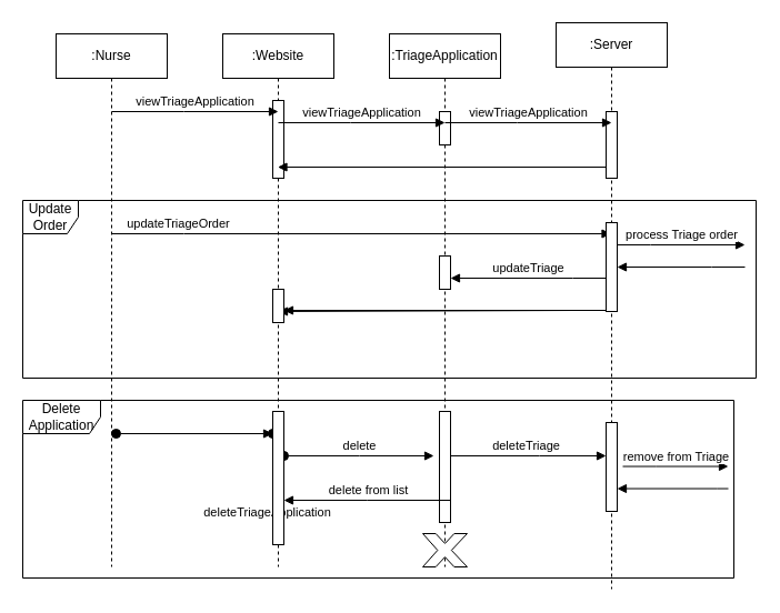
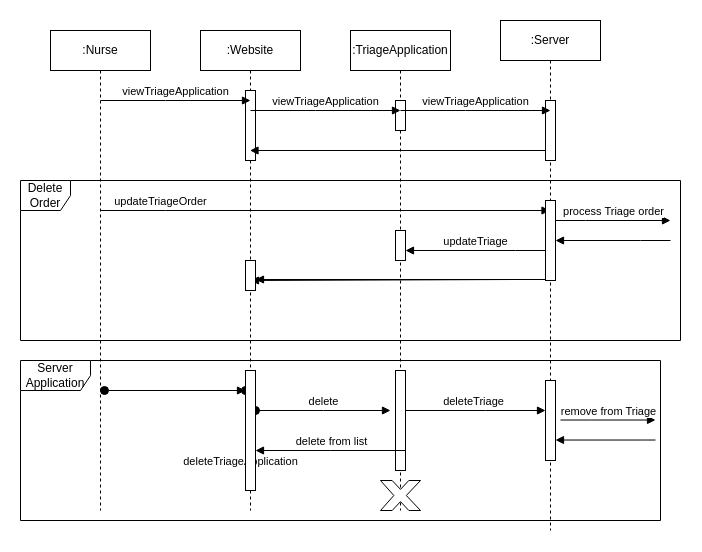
  <mxCell id="0" />
  <mxCell id="1" parent="0" />
  <mxCell id="2" value=":TriageApplication" style="shape=umlLifeline;perimeter=lifelinePerimeter;whiteSpace=wrap;html=1;container=0;dropTarget=0;collapsible=0;recursiveResize=0;outlineConnect=0;portConstraint=eastwest;newEdgeStyle={&quot;edgeStyle&quot;:&quot;elbowEdgeStyle&quot;,&quot;elbow&quot;:&quot;vertical&quot;,&quot;curved&quot;:0,&quot;rounded&quot;:0};" vertex="1" parent="1"><mxGeometry x="350" y="30" width="100" height="480" as="geometry" /></mxCell>
  <mxCell id="3" value="" style="html=1;points=[];perimeter=orthogonalPerimeter;outlineConnect=0;targetShapes=umlLifeline;portConstraint=eastwest;newEdgeStyle={&quot;edgeStyle&quot;:&quot;elbowEdgeStyle&quot;,&quot;elbow&quot;:&quot;vertical&quot;,&quot;curved&quot;:0,&quot;rounded&quot;:0};" vertex="1" parent="2"><mxGeometry x="45" y="70" width="10" height="30" as="geometry" /></mxCell>
  <mxCell id="4" value=":Server" style="shape=umlLifeline;perimeter=lifelinePerimeter;whiteSpace=wrap;html=1;container=0;dropTarget=0;collapsible=0;recursiveResize=0;outlineConnect=0;portConstraint=eastwest;newEdgeStyle={&quot;edgeStyle&quot;:&quot;elbowEdgeStyle&quot;,&quot;elbow&quot;:&quot;vertical&quot;,&quot;curved&quot;:0,&quot;rounded&quot;:0};" vertex="1" parent="1"><mxGeometry x="500" y="20" width="100" height="510" as="geometry" /></mxCell>
  <mxCell id="5" value="" style="html=1;points=[];perimeter=orthogonalPerimeter;outlineConnect=0;targetShapes=umlLifeline;portConstraint=eastwest;newEdgeStyle={&quot;edgeStyle&quot;:&quot;elbowEdgeStyle&quot;,&quot;elbow&quot;:&quot;vertical&quot;,&quot;curved&quot;:0,&quot;rounded&quot;:0};" vertex="1" parent="4"><mxGeometry x="45" y="80" width="10" height="60" as="geometry" /></mxCell>
  <mxCell id="6" value=":Website" style="shape=umlLifeline;perimeter=lifelinePerimeter;whiteSpace=wrap;html=1;container=0;dropTarget=0;collapsible=0;recursiveResize=0;outlineConnect=0;portConstraint=eastwest;newEdgeStyle={&quot;edgeStyle&quot;:&quot;elbowEdgeStyle&quot;,&quot;elbow&quot;:&quot;vertical&quot;,&quot;curved&quot;:0,&quot;rounded&quot;:0};" vertex="1" parent="1"><mxGeometry x="200" y="30" width="100" height="480" as="geometry" /></mxCell>
  <mxCell id="7" value="" style="html=1;points=[];perimeter=orthogonalPerimeter;outlineConnect=0;targetShapes=umlLifeline;portConstraint=eastwest;newEdgeStyle={&quot;edgeStyle&quot;:&quot;elbowEdgeStyle&quot;,&quot;elbow&quot;:&quot;vertical&quot;,&quot;curved&quot;:0,&quot;rounded&quot;:0};" vertex="1" parent="6"><mxGeometry x="45" y="60" width="10" height="70" as="geometry" /></mxCell>
  <mxCell id="8" value=":Nurse" style="shape=umlLifeline;perimeter=lifelinePerimeter;whiteSpace=wrap;html=1;container=0;dropTarget=0;collapsible=0;recursiveResize=0;outlineConnect=0;portConstraint=eastwest;newEdgeStyle={&quot;edgeStyle&quot;:&quot;elbowEdgeStyle&quot;,&quot;elbow&quot;:&quot;vertical&quot;,&quot;curved&quot;:0,&quot;rounded&quot;:0};" vertex="1" parent="1"><mxGeometry x="50" y="30" width="100" height="480" as="geometry" /></mxCell>
  <mxCell id="9" value="viewTriageApplication" style="html=1;verticalAlign=bottom;endArrow=block;edgeStyle=elbowEdgeStyle;elbow=vertical;curved=0;rounded=0;" edge="1" parent="1"><mxGeometry relative="1" as="geometry"><mxPoint x="100" y="100" as="sourcePoint" /><Array as="points"><mxPoint x="165" y="100" /></Array><mxPoint x="250" y="100" as="targetPoint" /></mxGeometry></mxCell>
  <mxCell id="10" value="viewTriageApplication" style="html=1;verticalAlign=bottom;endArrow=block;edgeStyle=elbowEdgeStyle;elbow=vertical;curved=0;rounded=0;" edge="1" parent="1"><mxGeometry relative="1" as="geometry"><mxPoint x="250" y="110" as="sourcePoint" /><Array as="points"><mxPoint x="315" y="110" /></Array><mxPoint x="400" y="110" as="targetPoint" /></mxGeometry></mxCell>
  <mxCell id="11" value="viewTriageApplication" style="html=1;verticalAlign=bottom;endArrow=block;edgeStyle=elbowEdgeStyle;elbow=vertical;curved=0;rounded=0;" edge="1" parent="1"><mxGeometry relative="1" as="geometry"><mxPoint x="400" y="110" as="sourcePoint" /><Array as="points"><mxPoint x="465" y="110" /></Array><mxPoint x="550" y="110" as="targetPoint" /></mxGeometry></mxCell>
  <mxCell id="12" value="" style="html=1;verticalAlign=bottom;endArrow=block;edgeStyle=elbowEdgeStyle;elbow=vertical;curved=0;rounded=0;" edge="1" parent="1" target="6"><mxGeometry x="0.003" relative="1" as="geometry"><mxPoint x="545.5" y="150" as="sourcePoint" /><Array as="points"><mxPoint x="470.5" y="150" /></Array><mxPoint x="390" y="150" as="targetPoint" /><mxPoint as="offset" /></mxGeometry></mxCell>
- <mxCell id="13" value="Update Order" style="shape=umlFrame;whiteSpace=wrap;html=1;pointerEvents=0;width=50;height=30;movable=1;resizable=1;rotatable=1;deletable=1;editable=1;locked=0;connectable=1;" vertex="1" parent="1"><mxGeometry x="20" y="180" width="660" height="160" as="geometry" /></mxCell>
+ <mxCell id="13" value="Delete Order" style="shape=umlFrame;whiteSpace=wrap;html=1;pointerEvents=0;width=50;height=30;movable=1;resizable=1;rotatable=1;deletable=1;editable=1;locked=0;connectable=1;" vertex="1" parent="1"><mxGeometry x="20" y="180" width="660" height="160" as="geometry" /></mxCell>
  <mxCell id="14" value="updateTriageOrder" style="html=1;verticalAlign=bottom;endArrow=block;edgeStyle=elbowEdgeStyle;elbow=vertical;curved=0;rounded=0;" edge="1" parent="1" target="4"><mxGeometry x="-0.733" relative="1" as="geometry"><mxPoint x="100" y="210" as="sourcePoint" /><Array as="points"><mxPoint x="165" y="210" /></Array><mxPoint x="250" y="210" as="targetPoint" /><mxPoint as="offset" /></mxGeometry></mxCell>
  <mxCell id="15" value="process Triage order" style="html=1;verticalAlign=bottom;endArrow=block;edgeStyle=elbowEdgeStyle;elbow=vertical;curved=0;rounded=0;" edge="1" parent="1" source="18"><mxGeometry relative="1" as="geometry"><mxPoint x="550" y="220" as="sourcePoint" /><Array as="points"><mxPoint x="585" y="220" /><mxPoint x="635" y="210" /></Array><mxPoint x="670" y="220" as="targetPoint" /></mxGeometry></mxCell>
  <mxCell id="16" value="" style="html=1;verticalAlign=bottom;endArrow=block;edgeStyle=elbowEdgeStyle;elbow=vertical;curved=0;rounded=0;" edge="1" parent="1"><mxGeometry relative="1" as="geometry"><mxPoint x="670" y="240" as="sourcePoint" /><Array as="points"><mxPoint x="640" y="240" /></Array><mxPoint x="555" y="240" as="targetPoint" /></mxGeometry></mxCell>
  <mxCell id="17" value="" style="html=1;verticalAlign=bottom;endArrow=block;edgeStyle=elbowEdgeStyle;elbow=vertical;curved=0;rounded=0;" edge="1" parent="1" target="18"><mxGeometry relative="1" as="geometry"><mxPoint x="550" y="220" as="sourcePoint" /><Array as="points" /><mxPoint x="670" y="220" as="targetPoint" /></mxGeometry></mxCell>
  <mxCell id="18" value="" style="html=1;points=[];perimeter=orthogonalPerimeter;outlineConnect=0;targetShapes=umlLifeline;portConstraint=eastwest;newEdgeStyle={&quot;edgeStyle&quot;:&quot;elbowEdgeStyle&quot;,&quot;elbow&quot;:&quot;vertical&quot;,&quot;curved&quot;:0,&quot;rounded&quot;:0};" vertex="1" parent="1"><mxGeometry x="545" y="200" width="10" height="80" as="geometry" /></mxCell>
  <mxCell id="19" value="" style="html=1;verticalAlign=bottom;endArrow=block;edgeStyle=elbowEdgeStyle;elbow=vertical;curved=0;rounded=0;" edge="1" parent="1" source="21" target="2"><mxGeometry relative="1" as="geometry"><mxPoint x="545" y="250" as="sourcePoint" /><Array as="points" /><mxPoint x="430" y="250" as="targetPoint" /></mxGeometry></mxCell>
  <mxCell id="20" value="updateTriage" style="html=1;verticalAlign=bottom;endArrow=block;edgeStyle=elbowEdgeStyle;elbow=vertical;curved=0;rounded=0;" edge="1" parent="1" target="21"><mxGeometry relative="1" as="geometry"><mxPoint x="545" y="250" as="sourcePoint" /><Array as="points"><mxPoint x="515" y="250" /></Array><mxPoint x="400" y="250" as="targetPoint" /></mxGeometry></mxCell>
  <mxCell id="21" value="" style="html=1;points=[];perimeter=orthogonalPerimeter;outlineConnect=0;targetShapes=umlLifeline;portConstraint=eastwest;newEdgeStyle={&quot;edgeStyle&quot;:&quot;elbowEdgeStyle&quot;,&quot;elbow&quot;:&quot;vertical&quot;,&quot;curved&quot;:0,&quot;rounded&quot;:0};" vertex="1" parent="1"><mxGeometry x="395" y="230" width="10" height="30" as="geometry" /></mxCell>
  <mxCell id="22" value="" style="html=1;verticalAlign=bottom;endArrow=block;edgeStyle=elbowEdgeStyle;elbow=vertical;curved=0;rounded=0;" edge="1" parent="1" source="36"><mxGeometry relative="1" as="geometry"><mxPoint x="545" y="279" as="sourcePoint" /><Array as="points"><mxPoint x="515" y="279" /></Array><mxPoint x="250" y="280" as="targetPoint" /></mxGeometry></mxCell>
- <mxCell id="23" value="Delete Application" style="shape=umlFrame;whiteSpace=wrap;html=1;pointerEvents=0;width=70;height=30;movable=1;resizable=1;rotatable=1;deletable=1;editable=1;locked=0;connectable=1;" vertex="1" parent="1"><mxGeometry x="20" y="360" width="640" height="160" as="geometry" /></mxCell>
+ <mxCell id="23" value="Server Application" style="shape=umlFrame;whiteSpace=wrap;html=1;pointerEvents=0;width=70;height=30;movable=1;resizable=1;rotatable=1;deletable=1;editable=1;locked=0;connectable=1;" vertex="1" parent="1"><mxGeometry x="20" y="360" width="640" height="160" as="geometry" /></mxCell>
  <mxCell id="24" value="delete" style="html=1;verticalAlign=bottom;startArrow=oval;endArrow=block;startSize=8;edgeStyle=elbowEdgeStyle;elbow=horizontal;curved=0;rounded=0;" edge="1" parent="1"><mxGeometry x="0.004" relative="1" as="geometry"><mxPoint x="255" y="410" as="sourcePoint" /><mxPoint x="390" y="410" as="targetPoint" /><mxPoint as="offset" /></mxGeometry></mxCell>
  <mxCell id="25" value="deleteTriage" style="html=1;verticalAlign=bottom;endArrow=block;edgeStyle=elbowEdgeStyle;elbow=vertical;curved=0;rounded=0;" edge="1" parent="1" target="31"><mxGeometry relative="1" as="geometry"><mxPoint x="400" y="410" as="sourcePoint" /><Array as="points"><mxPoint x="485" y="410" /></Array><mxPoint x="580" y="410" as="targetPoint" /></mxGeometry></mxCell>
  <mxCell id="26" value="remove from Triage" style="html=1;verticalAlign=bottom;endArrow=block;edgeStyle=elbowEdgeStyle;elbow=vertical;curved=0;rounded=0;" edge="1" parent="1"><mxGeometry relative="1" as="geometry"><mxPoint x="560" y="419.52" as="sourcePoint" /><Array as="points"><mxPoint x="590" y="419.52" /><mxPoint x="640" y="409.52" /></Array><mxPoint x="655" y="419.52" as="targetPoint" /></mxGeometry></mxCell>
  <mxCell id="27" value="" style="html=1;verticalAlign=bottom;endArrow=block;edgeStyle=elbowEdgeStyle;elbow=vertical;curved=0;rounded=0;" edge="1" parent="1"><mxGeometry relative="1" as="geometry"><mxPoint x="655" y="439.52" as="sourcePoint" /><Array as="points"><mxPoint x="645" y="439.52" /></Array><mxPoint x="555" y="439.52" as="targetPoint" /></mxGeometry></mxCell>
  <mxCell id="28" value="deleteTriageApplication" style="html=1;verticalAlign=bottom;startArrow=oval;endArrow=block;startSize=8;edgeStyle=elbowEdgeStyle;elbow=vertical;curved=0;rounded=0;" edge="1" parent="1" source="34"><mxGeometry x="1" y="80" relative="1" as="geometry"><mxPoint x="104" y="390" as="sourcePoint" /><mxPoint x="240" y="390" as="targetPoint" /><mxPoint as="offset" /></mxGeometry></mxCell>
  <mxCell id="29" value="" style="verticalLabelPosition=bottom;verticalAlign=top;html=1;shape=mxgraph.basic.x" vertex="1" parent="1"><mxGeometry x="380" y="480" width="40" height="30" as="geometry" /></mxCell>
  <mxCell id="30" value="" style="html=1;points=[];perimeter=orthogonalPerimeter;outlineConnect=0;targetShapes=umlLifeline;portConstraint=eastwest;newEdgeStyle={&quot;edgeStyle&quot;:&quot;elbowEdgeStyle&quot;,&quot;elbow&quot;:&quot;vertical&quot;,&quot;curved&quot;:0,&quot;rounded&quot;:0};" vertex="1" parent="1"><mxGeometry x="395" y="370" width="10" height="100" as="geometry" /></mxCell>
  <mxCell id="31" value="" style="html=1;points=[];perimeter=orthogonalPerimeter;outlineConnect=0;targetShapes=umlLifeline;portConstraint=eastwest;newEdgeStyle={&quot;edgeStyle&quot;:&quot;elbowEdgeStyle&quot;,&quot;elbow&quot;:&quot;vertical&quot;,&quot;curved&quot;:0,&quot;rounded&quot;:0};" vertex="1" parent="1"><mxGeometry x="545" y="380" width="10" height="80" as="geometry" /></mxCell>
  <mxCell id="32" value="delete from list" style="html=1;verticalAlign=bottom;endArrow=block;edgeStyle=elbowEdgeStyle;elbow=vertical;curved=0;rounded=0;" edge="1" parent="1"><mxGeometry relative="1" as="geometry"><mxPoint x="405.5" y="450" as="sourcePoint" /><Array as="points" /><mxPoint x="255" y="450" as="targetPoint" /></mxGeometry></mxCell>
  <mxCell id="33" value="" style="html=1;verticalAlign=bottom;startArrow=oval;endArrow=block;startSize=8;edgeStyle=elbowEdgeStyle;elbow=vertical;curved=0;rounded=0;" edge="1" parent="1" target="34"><mxGeometry x="0.004" relative="1" as="geometry"><mxPoint x="104" y="390" as="sourcePoint" /><mxPoint x="240" y="390" as="targetPoint" /><mxPoint as="offset" /></mxGeometry></mxCell>
  <mxCell id="34" value="" style="html=1;points=[];perimeter=orthogonalPerimeter;outlineConnect=0;targetShapes=umlLifeline;portConstraint=eastwest;newEdgeStyle={&quot;edgeStyle&quot;:&quot;elbowEdgeStyle&quot;,&quot;elbow&quot;:&quot;vertical&quot;,&quot;curved&quot;:0,&quot;rounded&quot;:0};" vertex="1" parent="1"><mxGeometry x="245" y="370" width="10" height="120" as="geometry" /></mxCell>
  <mxCell id="35" value="" style="html=1;verticalAlign=bottom;endArrow=block;edgeStyle=elbowEdgeStyle;elbow=vertical;curved=0;rounded=0;" edge="1" parent="1" target="36"><mxGeometry relative="1" as="geometry"><mxPoint x="545" y="279" as="sourcePoint" /><Array as="points" /><mxPoint x="250" y="280" as="targetPoint" /></mxGeometry></mxCell>
  <mxCell id="36" value="" style="html=1;points=[];perimeter=orthogonalPerimeter;outlineConnect=0;targetShapes=umlLifeline;portConstraint=eastwest;newEdgeStyle={&quot;edgeStyle&quot;:&quot;elbowEdgeStyle&quot;,&quot;elbow&quot;:&quot;vertical&quot;,&quot;curved&quot;:0,&quot;rounded&quot;:0};" vertex="1" parent="1"><mxGeometry x="245" y="260" width="10" height="30" as="geometry" /></mxCell>
